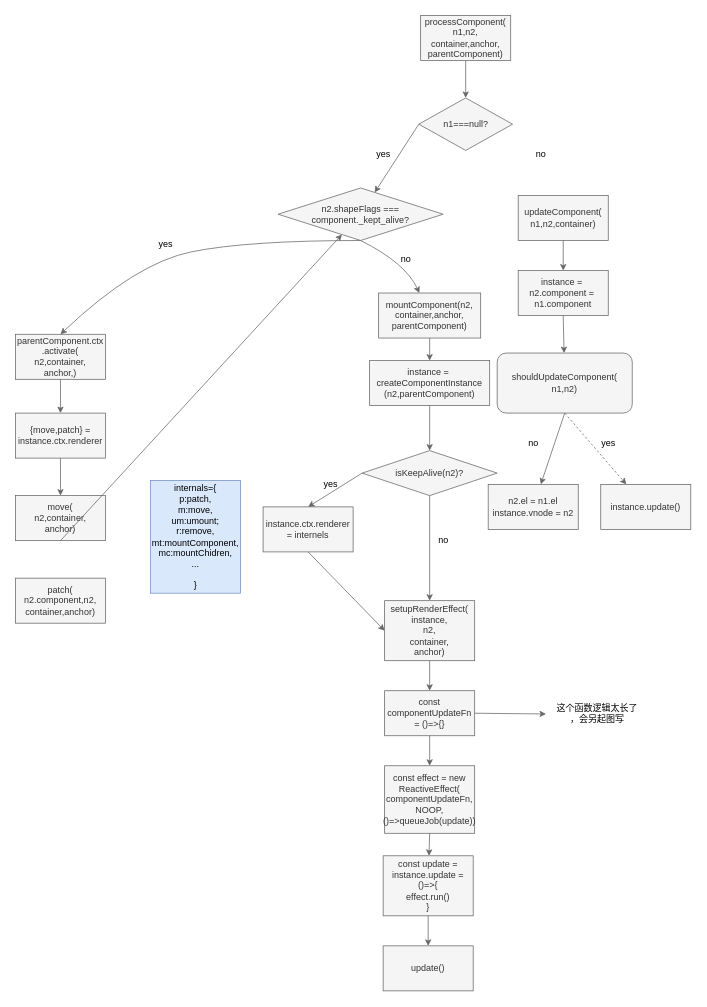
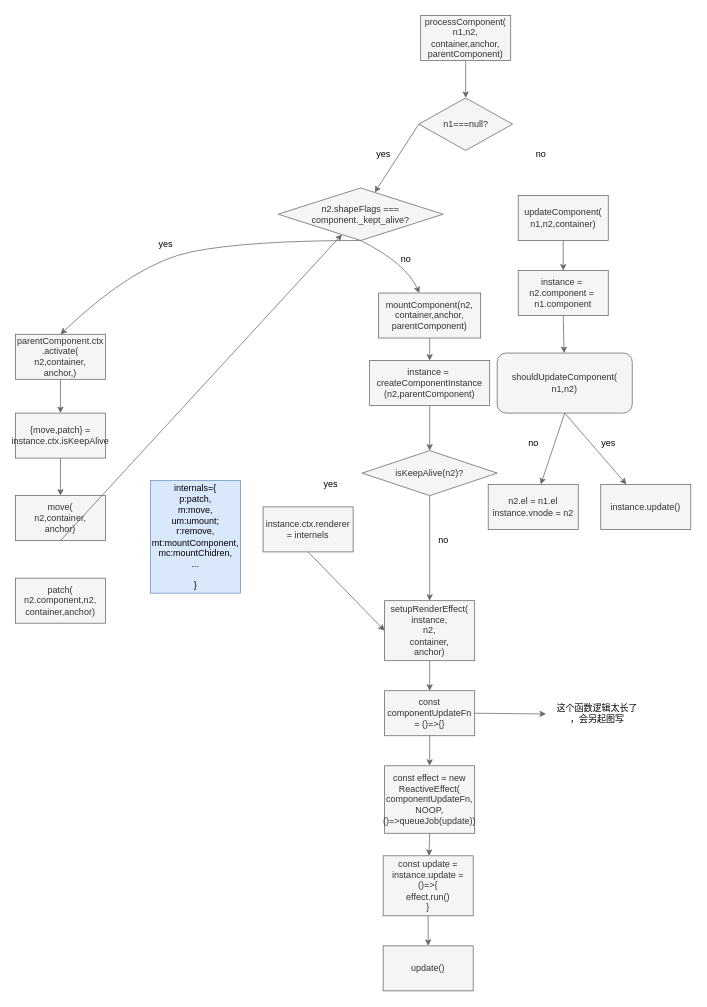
  <mxCell id="0" />
  <mxCell id="1" parent="0" />
  <mxCell id="2" value="processComponent(&lt;br&gt;n1,n2,&lt;br&gt;container,anchor,&lt;br&gt;parentComponent)" style="rounded=0;whiteSpace=wrap;html=1;fillColor=#f5f5f5;fontColor=#333333;strokeColor=#666666;" vertex="1" parent="1"><mxGeometry x="560" y="20" width="120" height="60" as="geometry" /></mxCell>
  <mxCell id="3" value="" style="endArrow=classic;html=1;exitX=0.5;exitY=1;exitDx=0;exitDy=0;fillColor=#f5f5f5;strokeColor=#666666;entryX=0.5;entryY=0;entryDx=0;entryDy=0;" edge="1" parent="1" source="2" target="9"><mxGeometry width="50" height="50" relative="1" as="geometry"><mxPoint x="600" y="300" as="sourcePoint" /><mxPoint x="650" y="250" as="targetPoint" /></mxGeometry></mxCell>
  <mxCell id="4" value="n2.shapeFlags === component._kept_alive?" style="rhombus;whiteSpace=wrap;html=1;fillColor=#f5f5f5;fontColor=#333333;strokeColor=#666666;" vertex="1" parent="1"><mxGeometry x="370" y="250" width="220" height="70" as="geometry" /></mxCell>
  <mxCell id="5" value="" style="curved=1;endArrow=classic;html=1;exitX=0.5;exitY=1;exitDx=0;exitDy=0;fillColor=#f5f5f5;strokeColor=#666666;entryX=0.5;entryY=0;entryDx=0;entryDy=0;" edge="1" parent="1" source="4" target="6"><mxGeometry width="50" height="50" relative="1" as="geometry"><mxPoint x="600" y="440" as="sourcePoint" /><mxPoint x="470" y="420" as="targetPoint" /><Array as="points"><mxPoint x="330" y="320" /><mxPoint x="180" y="350" /></Array></mxGeometry></mxCell>
  <mxCell id="6" value="parentComponent.ctx&lt;br&gt;.activate(&lt;br&gt;n2,container,&lt;br&gt;anchor,)" style="rounded=0;whiteSpace=wrap;html=1;fillColor=#f5f5f5;fontColor=#333333;strokeColor=#666666;" vertex="1" parent="1"><mxGeometry x="20" y="445" width="120" height="60" as="geometry" /></mxCell>
  <mxCell id="7" value="&lt;font color=&quot;#000000&quot;&gt;yes&lt;/font&gt;" style="text;html=1;align=center;verticalAlign=middle;resizable=0;points=[];autosize=1;strokeColor=none;fillColor=none;" vertex="1" parent="1"><mxGeometry x="200" y="310" width="40" height="30" as="geometry" /></mxCell>
  <mxCell id="8" value="" style="edgeStyle=none;html=1;fontColor=#000000;fillColor=#f5f5f5;strokeColor=#666666;exitX=0;exitY=0.5;exitDx=0;exitDy=0;" edge="1" parent="1" source="9" target="4"><mxGeometry relative="1" as="geometry" /></mxCell>
  <mxCell id="9" value="n1===null?" style="rhombus;whiteSpace=wrap;html=1;fontColor=#333333;fillColor=#f5f5f5;strokeColor=#666666;" vertex="1" parent="1"><mxGeometry x="557.5" y="130" width="125" height="70" as="geometry" /></mxCell>
  <mxCell id="10" value="yes" style="text;html=1;align=center;verticalAlign=middle;resizable=0;points=[];autosize=1;strokeColor=none;fillColor=none;fontColor=#000000;" vertex="1" parent="1"><mxGeometry x="490" y="190" width="40" height="30" as="geometry" /></mxCell>
  <mxCell id="11" value="no" style="text;html=1;align=center;verticalAlign=middle;resizable=0;points=[];autosize=1;strokeColor=none;fillColor=none;fontColor=#000000;" vertex="1" parent="1"><mxGeometry x="700" y="190" width="40" height="30" as="geometry" /></mxCell>
  <mxCell id="12" value="updateComponent(&lt;br&gt;n1,n2,container)" style="rounded=0;whiteSpace=wrap;html=1;fontColor=#333333;fillColor=#f5f5f5;strokeColor=#666666;" vertex="1" parent="1"><mxGeometry x="690" y="260" width="120" height="60" as="geometry" /></mxCell>
  <mxCell id="13" value="" style="curved=1;endArrow=classic;html=1;fontColor=#000000;exitX=0.5;exitY=1;exitDx=0;exitDy=0;fillColor=#f5f5f5;strokeColor=#666666;" edge="1" parent="1" source="4" target="14"><mxGeometry width="50" height="50" relative="1" as="geometry"><mxPoint x="480" y="320" as="sourcePoint" /><mxPoint x="530" y="390" as="targetPoint" /><Array as="points"><mxPoint x="540" y="350" /></Array></mxGeometry></mxCell>
  <mxCell id="14" value="mountComponent(n2,&lt;br&gt;container,anchor,&lt;br&gt;parentComponent)" style="rounded=0;whiteSpace=wrap;html=1;fontColor=#333333;fillColor=#f5f5f5;strokeColor=#666666;" vertex="1" parent="1"><mxGeometry x="504" y="390" width="136" height="60" as="geometry" /></mxCell>
  <mxCell id="15" value="no" style="text;html=1;align=center;verticalAlign=middle;resizable=0;points=[];autosize=1;strokeColor=none;fillColor=none;fontColor=#000000;" vertex="1" parent="1"><mxGeometry x="520" y="330" width="40" height="30" as="geometry" /></mxCell>
  <mxCell id="16" value="" style="endArrow=classic;html=1;fontColor=#000000;exitX=0.5;exitY=1;exitDx=0;exitDy=0;fillColor=#f5f5f5;strokeColor=#666666;" edge="1" parent="1" source="14" target="17"><mxGeometry width="50" height="50" relative="1" as="geometry"><mxPoint x="600" y="370" as="sourcePoint" /><mxPoint x="570" y="500" as="targetPoint" /></mxGeometry></mxCell>
  <mxCell id="17" value="instance =&amp;nbsp;&lt;br&gt;createComponentInstance&lt;br&gt;(n2,parentComponent)" style="rounded=0;whiteSpace=wrap;html=1;fontColor=#333333;fillColor=#f5f5f5;strokeColor=#666666;" vertex="1" parent="1"><mxGeometry x="492" y="480" width="160" height="60" as="geometry" /></mxCell>
  <mxCell id="18" value="" style="endArrow=classic;html=1;fontColor=#000000;exitX=0.5;exitY=1;exitDx=0;exitDy=0;fillColor=#f5f5f5;strokeColor=#666666;entryX=0.5;entryY=0;entryDx=0;entryDy=0;" edge="1" parent="1" source="17" target="21"><mxGeometry width="50" height="50" relative="1" as="geometry"><mxPoint x="600" y="360" as="sourcePoint" /><mxPoint x="572" y="600" as="targetPoint" /></mxGeometry></mxCell>
  <mxCell id="19" value="setupRenderEffect(&lt;br&gt;instance,&lt;br&gt;n2,&lt;br&gt;container,&lt;br&gt;anchor)" style="rounded=0;whiteSpace=wrap;html=1;fontColor=#333333;fillColor=#f5f5f5;strokeColor=#666666;" vertex="1" parent="1"><mxGeometry x="512" y="800" width="120" height="80" as="geometry" /></mxCell>
  <mxCell id="20" value="" style="edgeStyle=none;html=1;fontColor=#000000;fillColor=#f5f5f5;strokeColor=#666666;exitX=0.5;exitY=1;exitDx=0;exitDy=0;" edge="1" parent="1" source="21" target="19"><mxGeometry relative="1" as="geometry"><mxPoint x="572" y="660" as="sourcePoint" /></mxGeometry></mxCell>
  <mxCell id="21" value="isKeepAlive(n2)?" style="rhombus;whiteSpace=wrap;html=1;fontColor=#333333;fillColor=#f5f5f5;strokeColor=#666666;" vertex="1" parent="1"><mxGeometry x="482" y="600" width="180" height="60" as="geometry" /></mxCell>
  <mxCell id="22" value="no" style="text;html=1;align=center;verticalAlign=middle;resizable=0;points=[];autosize=1;strokeColor=none;fillColor=none;fontColor=#000000;" vertex="1" parent="1"><mxGeometry x="570" y="705" width="40" height="30" as="geometry" /></mxCell>
- <mxCell id="23" value="" style="endArrow=classic;html=1;fontColor=#000000;fillColor=#f5f5f5;strokeColor=#666666;exitX=0;exitY=0.5;exitDx=0;exitDy=0;entryX=0.5;entryY=0;entryDx=0;entryDy=0;" edge="1" parent="1" source="21" target="25"><mxGeometry width="50" height="50" relative="1" as="geometry"><mxPoint x="480" y="630" as="sourcePoint" /><mxPoint x="420" y="680" as="targetPoint" /></mxGeometry></mxCell>
  <mxCell id="24" value="yes" style="text;html=1;align=center;verticalAlign=middle;resizable=0;points=[];autosize=1;strokeColor=none;fillColor=none;fontColor=#000000;" vertex="1" parent="1"><mxGeometry x="420" y="630" width="40" height="30" as="geometry" /></mxCell>
  <mxCell id="25" value="instance.ctx.renderer = internels" style="rounded=0;whiteSpace=wrap;html=1;fontColor=#333333;fillColor=#f5f5f5;strokeColor=#666666;" vertex="1" parent="1"><mxGeometry x="350" y="675" width="120" height="60" as="geometry" /></mxCell>
  <mxCell id="26" value="" style="endArrow=classic;html=1;fontColor=#000000;exitX=0.5;exitY=1;exitDx=0;exitDy=0;entryX=0;entryY=0.5;entryDx=0;entryDy=0;fillColor=#f5f5f5;strokeColor=#666666;" edge="1" parent="1" source="25" target="19"><mxGeometry width="50" height="50" relative="1" as="geometry"><mxPoint x="600" y="710" as="sourcePoint" /><mxPoint x="650" y="660" as="targetPoint" /></mxGeometry></mxCell>
  <mxCell id="27" value="&lt;font color=&quot;#000000&quot;&gt;internals={&lt;br&gt;p:patch,&lt;br&gt;m:move,&lt;br&gt;um:umount;&lt;br&gt;r:remove,&lt;br&gt;mt:mountComponent,&lt;br&gt;mc:mountChidren,&lt;br&gt;...&lt;br&gt;&lt;br&gt;}&lt;/font&gt;" style="rounded=0;whiteSpace=wrap;html=1;fillColor=#dae8fc;strokeColor=#6c8ebf;" vertex="1" parent="1"><mxGeometry x="200" y="640" width="120" height="150" as="geometry" /></mxCell>
  <mxCell id="28" value="" style="endArrow=classic;html=1;fontColor=#000000;exitX=0.5;exitY=1;exitDx=0;exitDy=0;fillColor=#f5f5f5;strokeColor=#666666;" edge="1" parent="1" source="12" target="29"><mxGeometry width="50" height="50" relative="1" as="geometry"><mxPoint x="380" y="450" as="sourcePoint" /><mxPoint x="750" y="390" as="targetPoint" /></mxGeometry></mxCell>
  <mxCell id="29" value="instance =&amp;nbsp;&lt;br&gt;n2.component =&amp;nbsp;&lt;br&gt;n1.component" style="rounded=0;whiteSpace=wrap;html=1;fontColor=#333333;fillColor=#f5f5f5;strokeColor=#666666;" vertex="1" parent="1"><mxGeometry x="690" y="360" width="120" height="60" as="geometry" /></mxCell>
  <mxCell id="30" value="" style="endArrow=classic;html=1;fontColor=#000000;exitX=0.5;exitY=1;exitDx=0;exitDy=0;fillColor=#f5f5f5;strokeColor=#666666;" edge="1" parent="1" source="29" target="31"><mxGeometry width="50" height="50" relative="1" as="geometry"><mxPoint x="380" y="430" as="sourcePoint" /><mxPoint x="750" y="490" as="targetPoint" /></mxGeometry></mxCell>
  <mxCell id="31" value="shouldUpdateComponent(&lt;br&gt;n1,n2)" style="whiteSpace=wrap;html=1;fontColor=#333333;fillColor=#f5f5f5;strokeColor=#666666;rounded=1;" vertex="1" parent="1"><mxGeometry x="662" y="470" width="180" height="80" as="geometry" /></mxCell>
  <mxCell id="32" value="" style="endArrow=classic;html=1;fontColor=#000000;exitX=0.5;exitY=1;exitDx=0;exitDy=0;fillColor=#f5f5f5;strokeColor=#666666;" edge="1" parent="1" source="31" target="34"><mxGeometry width="50" height="50" relative="1" as="geometry"><mxPoint x="380" y="620" as="sourcePoint" /><mxPoint x="700" y="630" as="targetPoint" /></mxGeometry></mxCell>
- <mxCell id="33" value="" style="endArrow=classic;html=1;fontColor=#000000;exitX=0.5;exitY=1;exitDx=0;exitDy=0;fillColor=#f5f5f5;strokeColor=#666666;dashed=1;" edge="1" parent="1" source="31" target="35"><mxGeometry width="50" height="50" relative="1" as="geometry"><mxPoint x="762" y="560" as="sourcePoint" /><mxPoint x="810" y="630" as="targetPoint" /></mxGeometry></mxCell>
+ <mxCell id="33" value="" style="endArrow=classic;html=1;fontColor=#000000;exitX=0.5;exitY=1;exitDx=0;exitDy=0;fillColor=#f5f5f5;strokeColor=#666666;" edge="1" parent="1" source="31" target="35"><mxGeometry width="50" height="50" relative="1" as="geometry"><mxPoint x="762" y="560" as="sourcePoint" /><mxPoint x="810" y="630" as="targetPoint" /></mxGeometry></mxCell>
  <mxCell id="34" value="n2.el = n1.el&lt;br&gt;instance.vnode = n2" style="rounded=0;whiteSpace=wrap;html=1;fontColor=#333333;fillColor=#f5f5f5;strokeColor=#666666;" vertex="1" parent="1"><mxGeometry x="650" y="645" width="120" height="60" as="geometry" /></mxCell>
  <mxCell id="35" value="instance.update()" style="rounded=0;whiteSpace=wrap;html=1;fontColor=#333333;fillColor=#f5f5f5;strokeColor=#666666;" vertex="1" parent="1"><mxGeometry x="800" y="645" width="120" height="60" as="geometry" /></mxCell>
  <mxCell id="36" value="no" style="text;html=1;align=center;verticalAlign=middle;resizable=0;points=[];autosize=1;strokeColor=none;fillColor=none;fontColor=#000000;" vertex="1" parent="1"><mxGeometry x="690" y="575" width="40" height="30" as="geometry" /></mxCell>
  <mxCell id="37" value="yes" style="text;html=1;align=center;verticalAlign=middle;resizable=0;points=[];autosize=1;strokeColor=none;fillColor=none;fontColor=#000000;" vertex="1" parent="1"><mxGeometry x="790" y="575" width="40" height="30" as="geometry" /></mxCell>
  <mxCell id="38" value="" style="endArrow=classic;html=1;fontColor=#000000;exitX=0.5;exitY=1;exitDx=0;exitDy=0;fillColor=#f5f5f5;strokeColor=#666666;" edge="1" parent="1" source="19" target="39"><mxGeometry width="50" height="50" relative="1" as="geometry"><mxPoint x="390" y="910" as="sourcePoint" /><mxPoint x="570" y="920" as="targetPoint" /></mxGeometry></mxCell>
  <mxCell id="39" value="const componentUpdateFn = ()=&amp;gt;{}" style="rounded=0;whiteSpace=wrap;html=1;fontColor=#333333;fillColor=#f5f5f5;strokeColor=#666666;" vertex="1" parent="1"><mxGeometry x="512" y="920" width="120" height="60" as="geometry" /></mxCell>
  <mxCell id="40" value="" style="endArrow=classic;html=1;fontColor=#000000;exitX=1;exitY=0.5;exitDx=0;exitDy=0;fillColor=#f5f5f5;strokeColor=#666666;entryX=-0.023;entryY=0.525;entryDx=0;entryDy=0;entryPerimeter=0;" edge="1" parent="1" source="39" target="41"><mxGeometry width="50" height="50" relative="1" as="geometry"><mxPoint x="390" y="800" as="sourcePoint" /><mxPoint x="730" y="950" as="targetPoint" /></mxGeometry></mxCell>
  <mxCell id="41" value="这个函数逻辑太长了&lt;br&gt;，会另起图写" style="text;html=1;align=center;verticalAlign=middle;resizable=0;points=[];autosize=1;strokeColor=none;fillColor=none;fontColor=#000000;" vertex="1" parent="1"><mxGeometry x="730" y="930" width="130" height="40" as="geometry" /></mxCell>
  <mxCell id="42" value="" style="endArrow=classic;html=1;fontColor=#000000;exitX=0.5;exitY=1;exitDx=0;exitDy=0;fillColor=#f5f5f5;strokeColor=#666666;" edge="1" parent="1" source="39" target="43"><mxGeometry width="50" height="50" relative="1" as="geometry"><mxPoint x="390" y="1090" as="sourcePoint" /><mxPoint x="570" y="1030" as="targetPoint" /></mxGeometry></mxCell>
  <mxCell id="43" value="const effect = new ReactiveEffect(&lt;br&gt;componentUpdateFn,&lt;br&gt;NOOP,&lt;br&gt;()=&amp;gt;queueJob(update))" style="rounded=0;whiteSpace=wrap;html=1;fontColor=#333333;fillColor=#f5f5f5;strokeColor=#666666;" vertex="1" parent="1"><mxGeometry x="512" y="1020" width="120" height="90" as="geometry" /></mxCell>
  <mxCell id="44" value="" style="endArrow=classic;html=1;fontColor=#000000;exitX=0.5;exitY=1;exitDx=0;exitDy=0;fillColor=#f5f5f5;strokeColor=#666666;" edge="1" parent="1" source="43" target="45"><mxGeometry width="50" height="50" relative="1" as="geometry"><mxPoint x="390" y="1060" as="sourcePoint" /><mxPoint x="570" y="1170" as="targetPoint" /></mxGeometry></mxCell>
  <mxCell id="45" value="const update = instance.update = ()=&amp;gt;{&lt;br&gt;effect.run()&lt;br&gt;}" style="rounded=0;whiteSpace=wrap;html=1;fontColor=#333333;fillColor=#f5f5f5;strokeColor=#666666;" vertex="1" parent="1"><mxGeometry x="510" y="1140" width="120" height="80" as="geometry" /></mxCell>
  <mxCell id="46" value="" style="endArrow=classic;html=1;fontColor=#000000;exitX=0.5;exitY=1;exitDx=0;exitDy=0;fillColor=#f5f5f5;strokeColor=#666666;" edge="1" parent="1" source="45" target="47"><mxGeometry width="50" height="50" relative="1" as="geometry"><mxPoint x="390" y="1230" as="sourcePoint" /><mxPoint x="570" y="1290" as="targetPoint" /></mxGeometry></mxCell>
  <mxCell id="47" value="update()" style="rounded=0;whiteSpace=wrap;html=1;fontColor=#333333;fillColor=#f5f5f5;strokeColor=#666666;" vertex="1" parent="1"><mxGeometry x="510" y="1260" width="120" height="60" as="geometry" /></mxCell>
  <mxCell id="48" value="" style="endArrow=classic;html=1;fontColor=#000000;exitX=0.5;exitY=1;exitDx=0;exitDy=0;fillColor=#f5f5f5;strokeColor=#666666;" edge="1" parent="1" source="6" target="49"><mxGeometry width="50" height="50" relative="1" as="geometry"><mxPoint x="390" y="530" as="sourcePoint" /><mxPoint x="80" y="580" as="targetPoint" /></mxGeometry></mxCell>
- <mxCell id="49" value="{move,patch} = instance.ctx.renderer" style="rounded=0;whiteSpace=wrap;html=1;fontColor=#333333;fillColor=#f5f5f5;strokeColor=#666666;" vertex="1" parent="1"><mxGeometry x="20" y="550" width="120" height="60" as="geometry" /></mxCell>
+ <mxCell id="49" value="{move,patch} = instance.ctx.isKeepAlive" style="rounded=0;whiteSpace=wrap;html=1;fontColor=#333333;fillColor=#f5f5f5;strokeColor=#666666;" vertex="1" parent="1"><mxGeometry x="20" y="550" width="120" height="60" as="geometry" /></mxCell>
  <mxCell id="50" value="" style="endArrow=classic;html=1;fontColor=#000000;exitX=0.5;exitY=1;exitDx=0;exitDy=0;fillColor=#f5f5f5;strokeColor=#666666;" edge="1" parent="1" source="49" target="51"><mxGeometry width="50" height="50" relative="1" as="geometry"><mxPoint x="390" y="720" as="sourcePoint" /><mxPoint x="80" y="690" as="targetPoint" /></mxGeometry></mxCell>
  <mxCell id="51" value="move(&lt;br&gt;n2,container,&lt;br&gt;anchor)" style="rounded=0;whiteSpace=wrap;html=1;fontColor=#333333;fillColor=#f5f5f5;strokeColor=#666666;" vertex="1" parent="1"><mxGeometry x="20" y="660" width="120" height="60" as="geometry" /></mxCell>
  <mxCell id="52" value="" style="endArrow=classic;html=1;fontColor=#000000;exitX=0.5;exitY=1;exitDx=0;exitDy=0;fillColor=#f5f5f5;strokeColor=#666666;" edge="1" parent="1" source="51" target="4"><mxGeometry width="50" height="50" relative="1" as="geometry"><mxPoint x="390" y="690" as="sourcePoint" /><mxPoint x="80" y="780" as="targetPoint" /></mxGeometry></mxCell>
  <mxCell id="53" value="patch(&lt;br&gt;n2.component,n2,&lt;br&gt;container,anchor)" style="rounded=0;whiteSpace=wrap;html=1;fontColor=#333333;fillColor=#f5f5f5;strokeColor=#666666;" vertex="1" parent="1"><mxGeometry x="20" y="770" width="120" height="60" as="geometry" /></mxCell>
